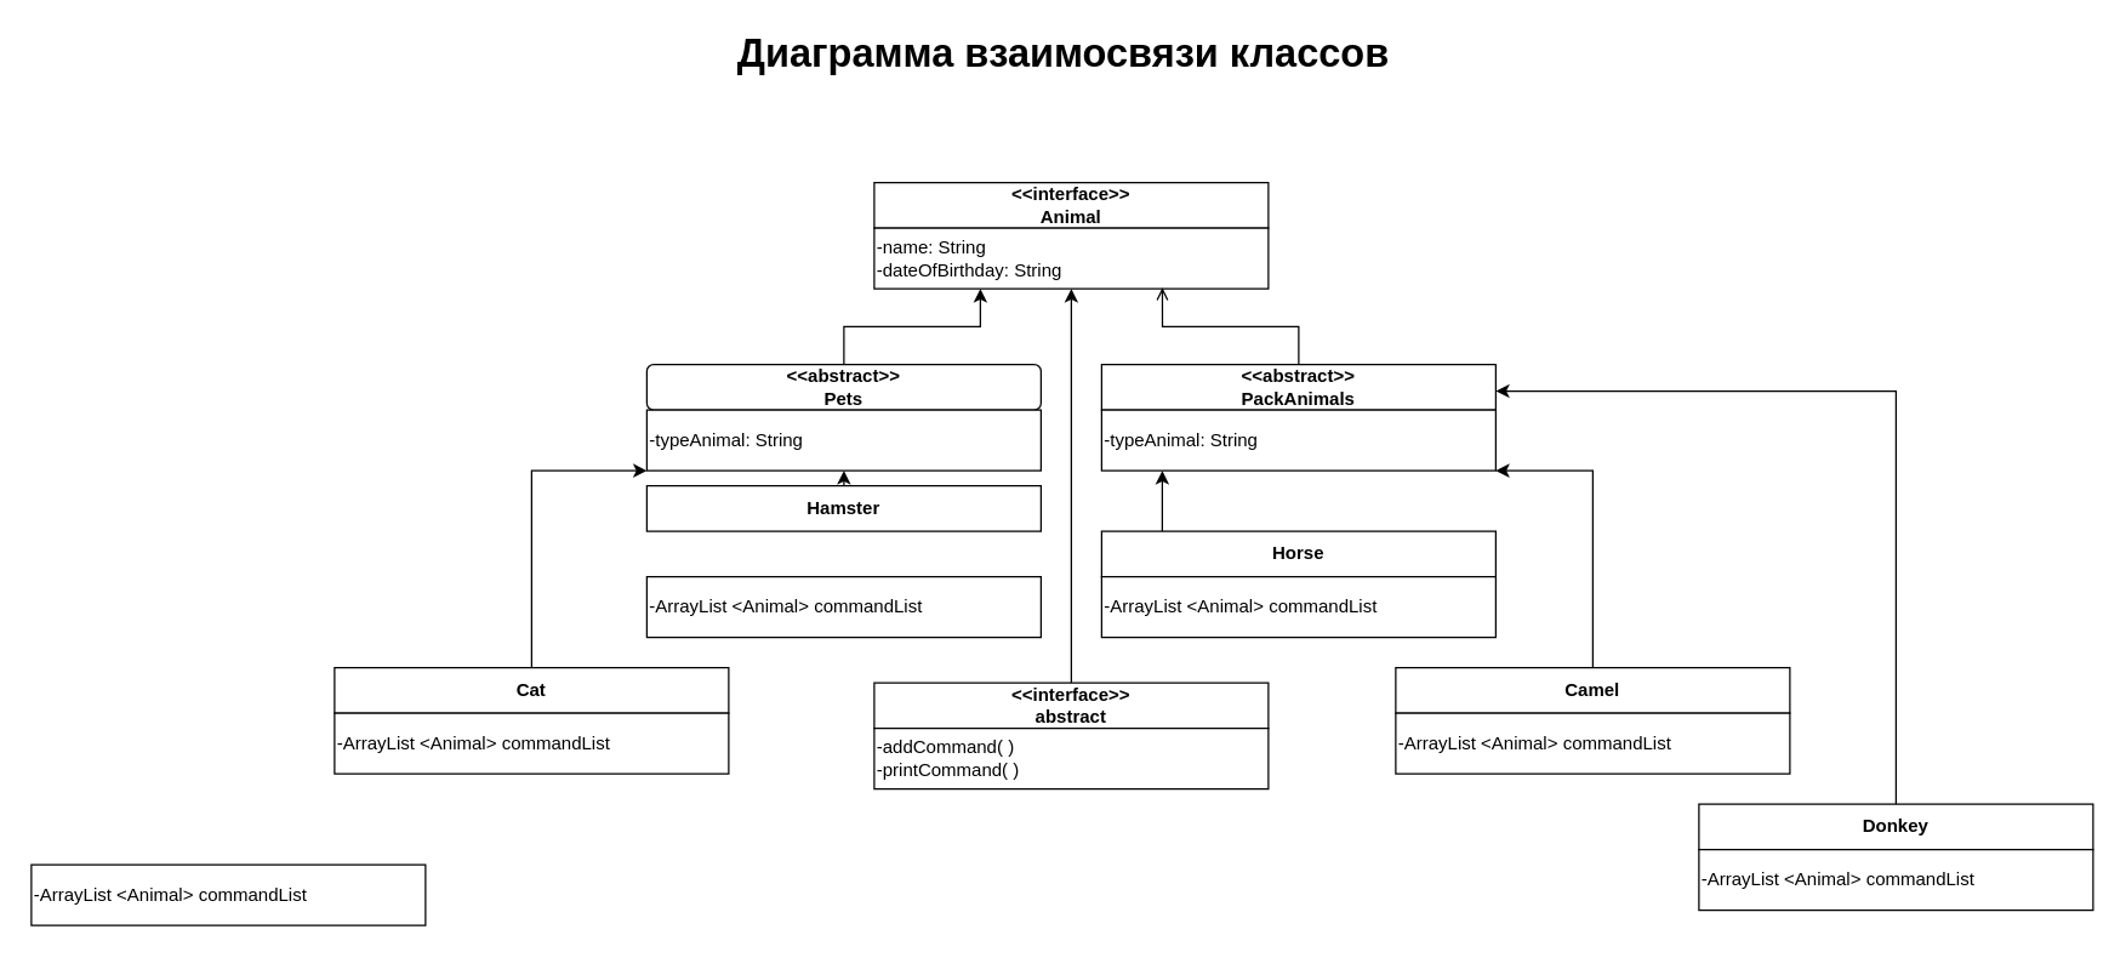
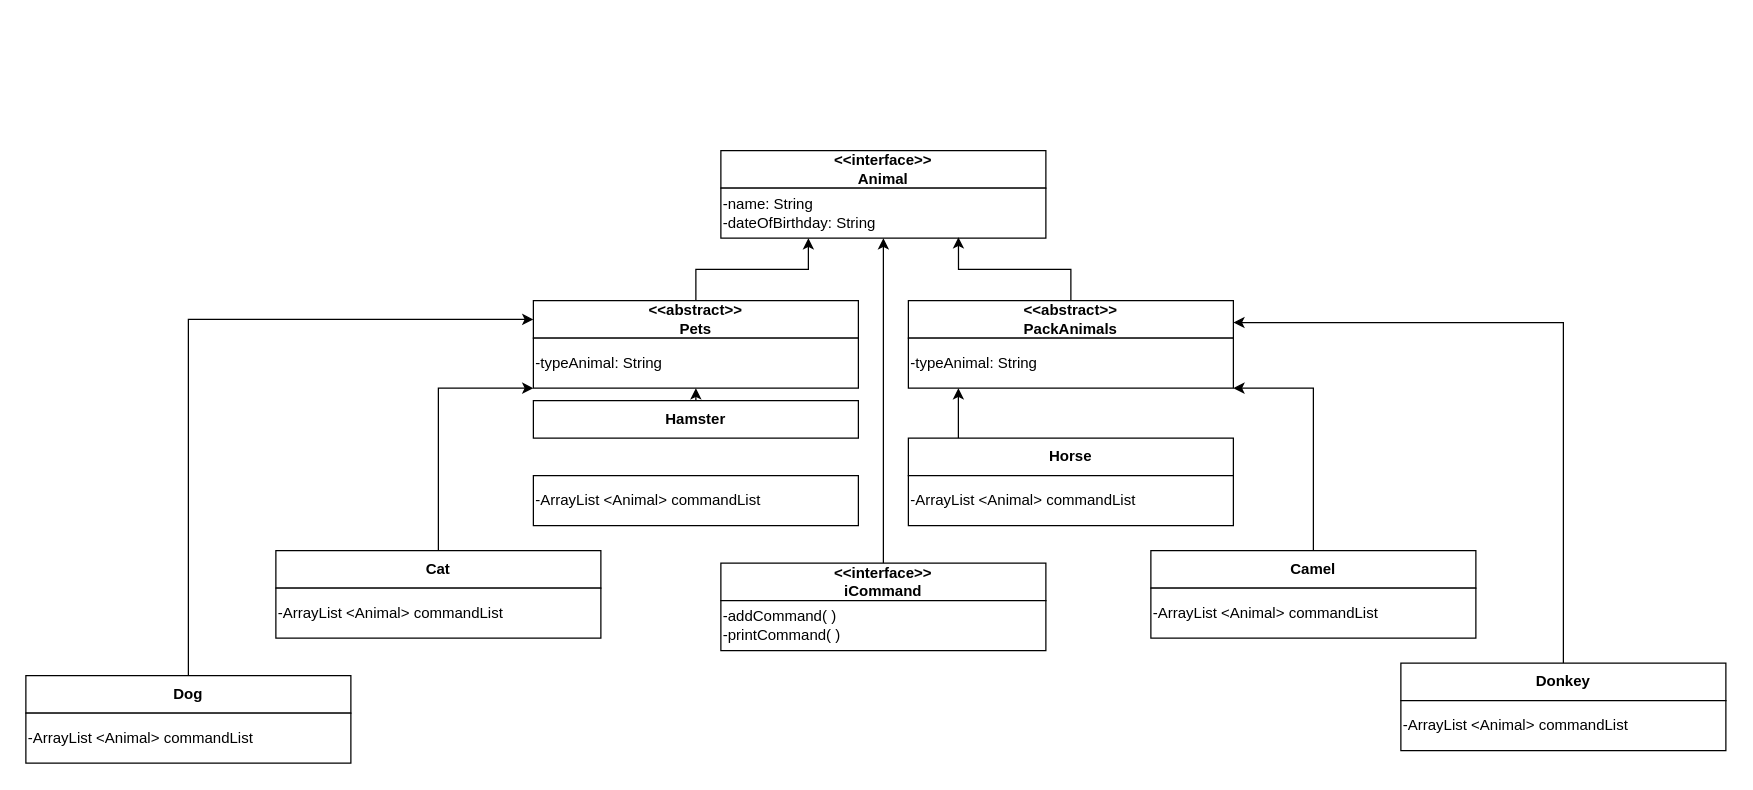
  <mxCell id="0" />
  <mxCell id="1" parent="0" />
  <mxCell id="2" value="&lt;b&gt;&amp;lt;&amp;lt;interface&amp;gt;&amp;gt;&lt;br&gt;Animal&lt;/b&gt;" style="rounded=0;whiteSpace=wrap;html=1;" parent="1" vertex="1"><mxGeometry x="576" y="120" width="260" height="30" as="geometry" /></mxCell>
  <mxCell id="3" value="-name: String&lt;br&gt;-dateOfBirthday: String" style="rounded=0;whiteSpace=wrap;html=1;align=left;" parent="1" vertex="1"><mxGeometry x="576" y="150" width="260" height="40" as="geometry" /></mxCell>
  <mxCell id="4" style="edgeStyle=orthogonalEdgeStyle;rounded=0;orthogonalLoop=1;jettySize=auto;html=1;" edge="1" parent="1" source="5" target="3"><mxGeometry relative="1" as="geometry"><Array as="points"><mxPoint x="556" y="215" /><mxPoint x="646" y="215" /></Array></mxGeometry></mxCell>
- <mxCell id="5" value="&lt;b style=&quot;border-color: var(--border-color);&quot;&gt;&amp;lt;&amp;lt;abstract&amp;gt;&amp;gt;&lt;br&gt;&lt;/b&gt;&lt;b&gt;Pets&lt;/b&gt;" style="whiteSpace=wrap;html=1;rounded=1;" parent="1" vertex="1"><mxGeometry x="426" y="240" width="260" height="30" as="geometry" /></mxCell>
+ <mxCell id="5" value="&lt;b style=&quot;border-color: var(--border-color);&quot;&gt;&amp;lt;&amp;lt;abstract&amp;gt;&amp;gt;&lt;br&gt;&lt;/b&gt;&lt;b&gt;Pets&lt;/b&gt;" style="rounded=0;whiteSpace=wrap;html=1;" parent="1" vertex="1"><mxGeometry x="426" y="240" width="260" height="30" as="geometry" /></mxCell>
  <mxCell id="6" value="-typeAnimal: String" style="rounded=0;whiteSpace=wrap;html=1;align=left;" parent="1" vertex="1"><mxGeometry x="426" y="270" width="260" height="40" as="geometry" /></mxCell>
  <mxCell id="7" value="&lt;b style=&quot;border-color: var(--border-color);&quot;&gt;&amp;lt;&amp;lt;abstract&amp;gt;&amp;gt;&lt;br&gt;&lt;/b&gt;&lt;b&gt;PackAnimals&lt;/b&gt;" style="rounded=0;whiteSpace=wrap;html=1;" parent="1" vertex="1"><mxGeometry x="726" y="240" width="260" height="30" as="geometry" /></mxCell>
  <mxCell id="8" value="-typeAnimal: String" style="rounded=0;whiteSpace=wrap;html=1;align=left;" parent="1" vertex="1"><mxGeometry x="726" y="270" width="260" height="40" as="geometry" /></mxCell>
  <mxCell id="9" style="edgeStyle=orthogonalEdgeStyle;rounded=0;orthogonalLoop=1;jettySize=auto;html=1;exitX=0.5;exitY=1;exitDx=0;exitDy=0;" parent="1" source="8" target="8" edge="1"><mxGeometry relative="1" as="geometry" /></mxCell>
+ <mxCell id="10" style="edgeStyle=orthogonalEdgeStyle;rounded=0;orthogonalLoop=1;jettySize=auto;html=1;entryX=0;entryY=0.5;entryDx=0;entryDy=0;" edge="1" parent="1" source="11" target="5"><mxGeometry relative="1" as="geometry"><Array as="points"><mxPoint x="150" y="255" /></Array></mxGeometry></mxCell>
+ <mxCell id="11" value="&lt;b&gt;Dog&lt;/b&gt;" style="rounded=0;whiteSpace=wrap;html=1;" vertex="1" parent="1"><mxGeometry x="20" y="540" width="260" height="30" as="geometry" /></mxCell>
  <mxCell id="12" value="-ArrayList &amp;lt;Animal&amp;gt; commandList" style="rounded=0;whiteSpace=wrap;html=1;align=left;" vertex="1" parent="1"><mxGeometry x="20" y="570" width="260" height="40" as="geometry" /></mxCell>
  <mxCell id="13" style="edgeStyle=orthogonalEdgeStyle;rounded=0;orthogonalLoop=1;jettySize=auto;html=1;entryX=0;entryY=1;entryDx=0;entryDy=0;" edge="1" parent="1" source="14" target="6"><mxGeometry relative="1" as="geometry"><Array as="points"><mxPoint x="350" y="310" /></Array></mxGeometry></mxCell>
  <mxCell id="14" value="&lt;b&gt;Cat&lt;/b&gt;" style="rounded=0;whiteSpace=wrap;html=1;" vertex="1" parent="1"><mxGeometry x="220" y="440" width="260" height="30" as="geometry" /></mxCell>
  <mxCell id="15" value="-ArrayList &amp;lt;Animal&amp;gt; commandList" style="rounded=0;whiteSpace=wrap;html=1;align=left;" vertex="1" parent="1"><mxGeometry x="220" y="470" width="260" height="40" as="geometry" /></mxCell>
  <mxCell id="16" value="" style="edgeStyle=orthogonalEdgeStyle;rounded=0;orthogonalLoop=1;jettySize=auto;html=1;" edge="1" parent="1" source="17" target="6"><mxGeometry relative="1" as="geometry"><Array as="points"><mxPoint x="646" y="340" /><mxPoint x="646" y="340" /></Array></mxGeometry></mxCell>
  <mxCell id="17" value="&lt;b&gt;Hamster&lt;/b&gt;" style="rounded=0;whiteSpace=wrap;html=1;" vertex="1" parent="1"><mxGeometry x="426" y="320" width="260" height="30" as="geometry" /></mxCell>
  <mxCell id="18" value="-ArrayList &amp;lt;Animal&amp;gt; commandList" style="rounded=0;whiteSpace=wrap;html=1;align=left;" vertex="1" parent="1"><mxGeometry x="426" y="380" width="260" height="40" as="geometry" /></mxCell>
  <mxCell id="19" style="edgeStyle=orthogonalEdgeStyle;rounded=0;orthogonalLoop=1;jettySize=auto;html=1;" edge="1" parent="1" source="20"><mxGeometry relative="1" as="geometry"><mxPoint x="766" y="310" as="targetPoint" /><Array as="points"><mxPoint x="766" y="310" /></Array></mxGeometry></mxCell>
  <mxCell id="20" value="&lt;b&gt;Horse&lt;/b&gt;" style="rounded=0;whiteSpace=wrap;html=1;" vertex="1" parent="1"><mxGeometry x="726" y="350" width="260" height="30" as="geometry" /></mxCell>
  <mxCell id="21" value="-ArrayList &amp;lt;Animal&amp;gt; commandList" style="rounded=0;whiteSpace=wrap;html=1;align=left;" vertex="1" parent="1"><mxGeometry x="726" y="380" width="260" height="40" as="geometry" /></mxCell>
  <mxCell id="22" style="edgeStyle=orthogonalEdgeStyle;rounded=0;orthogonalLoop=1;jettySize=auto;html=1;entryX=1;entryY=1;entryDx=0;entryDy=0;" edge="1" parent="1" source="23" target="8"><mxGeometry relative="1" as="geometry"><Array as="points"><mxPoint x="1050" y="310" /></Array></mxGeometry></mxCell>
  <mxCell id="23" value="&lt;b&gt;Camel&lt;/b&gt;" style="rounded=0;whiteSpace=wrap;html=1;" vertex="1" parent="1"><mxGeometry x="920" y="440" width="260" height="30" as="geometry" /></mxCell>
  <mxCell id="24" value="-ArrayList &amp;lt;Animal&amp;gt; commandList" style="rounded=0;whiteSpace=wrap;html=1;align=left;" vertex="1" parent="1"><mxGeometry x="920" y="470" width="260" height="40" as="geometry" /></mxCell>
  <mxCell id="25" style="edgeStyle=orthogonalEdgeStyle;rounded=0;orthogonalLoop=1;jettySize=auto;html=1;entryX=1;entryY=0.75;entryDx=0;entryDy=0;exitX=0.5;exitY=0;exitDx=0;exitDy=0;" edge="1" parent="1" source="26"><mxGeometry relative="1" as="geometry"><mxPoint x="1380" y="540" as="sourcePoint" /><mxPoint x="986" y="257.5" as="targetPoint" /><Array as="points"><mxPoint x="1250" y="530" /><mxPoint x="1250" y="258" /></Array></mxGeometry></mxCell>
  <mxCell id="26" value="&lt;b&gt;Donkey&lt;/b&gt;" style="rounded=0;whiteSpace=wrap;html=1;" vertex="1" parent="1"><mxGeometry x="1120" y="530" width="260" height="30" as="geometry" /></mxCell>
  <mxCell id="27" value="-ArrayList &amp;lt;Animal&amp;gt; commandList" style="rounded=0;whiteSpace=wrap;html=1;align=left;" vertex="1" parent="1"><mxGeometry x="1120" y="560" width="260" height="40" as="geometry" /></mxCell>
- <mxCell id="28" style="edgeStyle=orthogonalEdgeStyle;rounded=0;orthogonalLoop=1;jettySize=auto;html=1;entryX=0.731;entryY=0.984;entryDx=0;entryDy=0;entryPerimeter=0;endArrow=open;" edge="1" parent="1" source="7" target="3"><mxGeometry relative="1" as="geometry" /></mxCell>
+ <mxCell id="28" style="edgeStyle=orthogonalEdgeStyle;rounded=0;orthogonalLoop=1;jettySize=auto;html=1;entryX=0.731;entryY=0.984;entryDx=0;entryDy=0;entryPerimeter=0;" edge="1" parent="1" source="7" target="3"><mxGeometry relative="1" as="geometry" /></mxCell>
  <mxCell id="29" value="" style="edgeStyle=orthogonalEdgeStyle;rounded=0;orthogonalLoop=1;jettySize=auto;html=1;entryX=0.5;entryY=1;entryDx=0;entryDy=0;" edge="1" parent="1" source="30" target="3"><mxGeometry relative="1" as="geometry" /></mxCell>
- <mxCell id="30" value="&lt;b&gt;&amp;lt;&amp;lt;interface&amp;gt;&amp;gt;&lt;br&gt;abstract&lt;/b&gt;" style="rounded=0;whiteSpace=wrap;html=1;" vertex="1" parent="1"><mxGeometry x="576" y="450" width="260" height="30" as="geometry" /></mxCell>
+ <mxCell id="30" value="&lt;b&gt;&amp;lt;&amp;lt;interface&amp;gt;&amp;gt;&lt;br&gt;iCommand&lt;/b&gt;" style="rounded=0;whiteSpace=wrap;html=1;" vertex="1" parent="1"><mxGeometry x="576" y="450" width="260" height="30" as="geometry" /></mxCell>
  <mxCell id="31" value="-addCommand( )&lt;br&gt;-printCommand( )" style="rounded=0;whiteSpace=wrap;html=1;align=left;" vertex="1" parent="1"><mxGeometry x="576" y="480" width="260" height="40" as="geometry" /></mxCell>
- <mxCell id="32" value="&lt;font style=&quot;font-size: 26px;&quot;&gt;&lt;b&gt;Диаграмма взаимосвязи классов&lt;/b&gt;&lt;/font&gt;" style="text;html=1;strokeColor=none;fillColor=none;align=center;verticalAlign=middle;whiteSpace=wrap;rounded=0;" vertex="1" parent="1"><mxGeometry x="416" y="20" width="570" height="30" as="geometry" /></mxCell>
